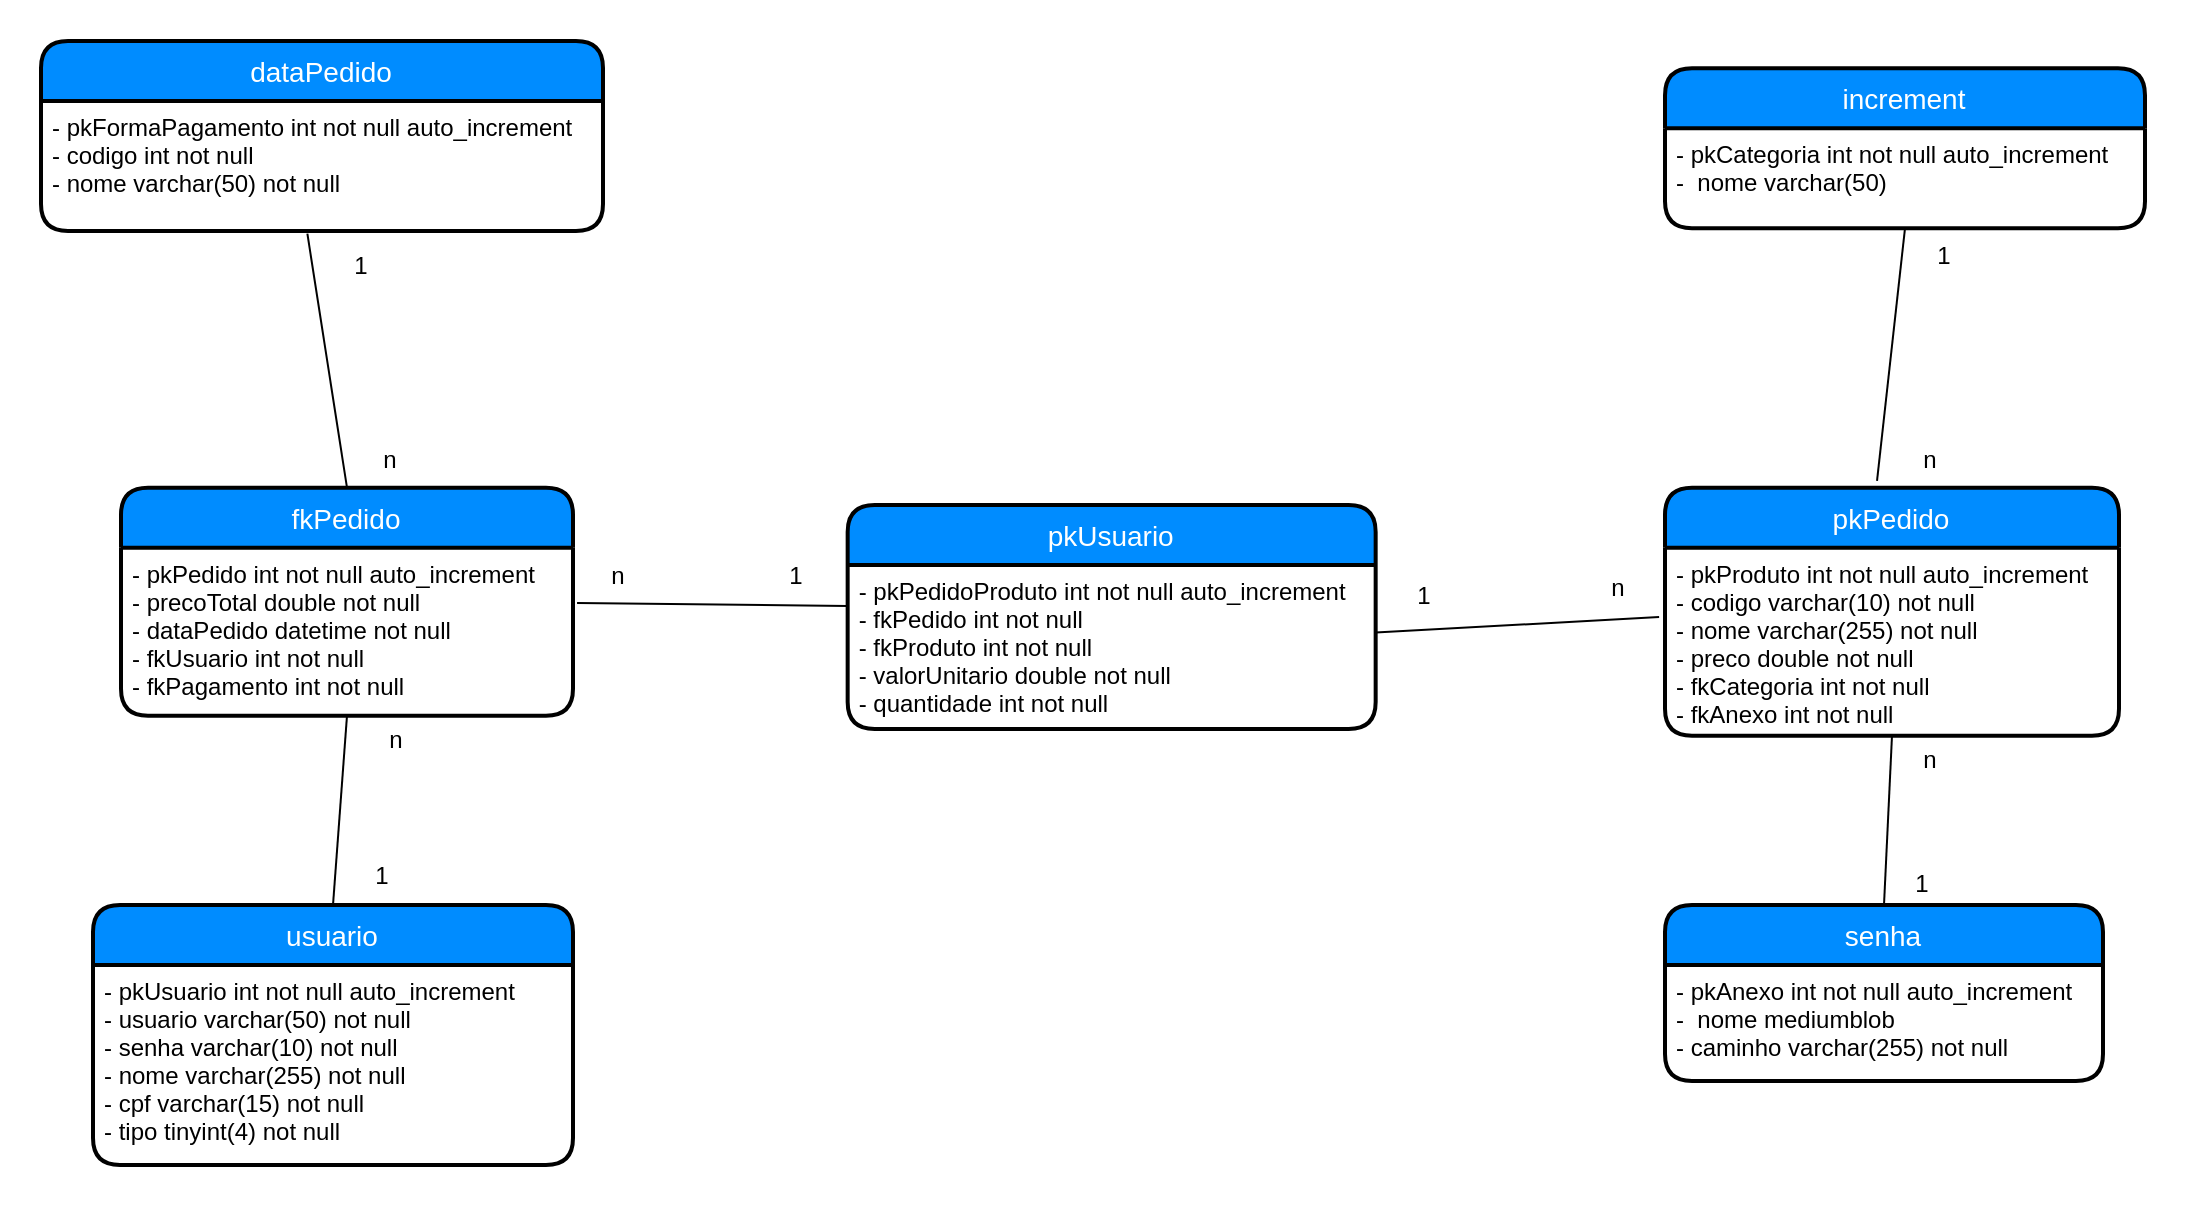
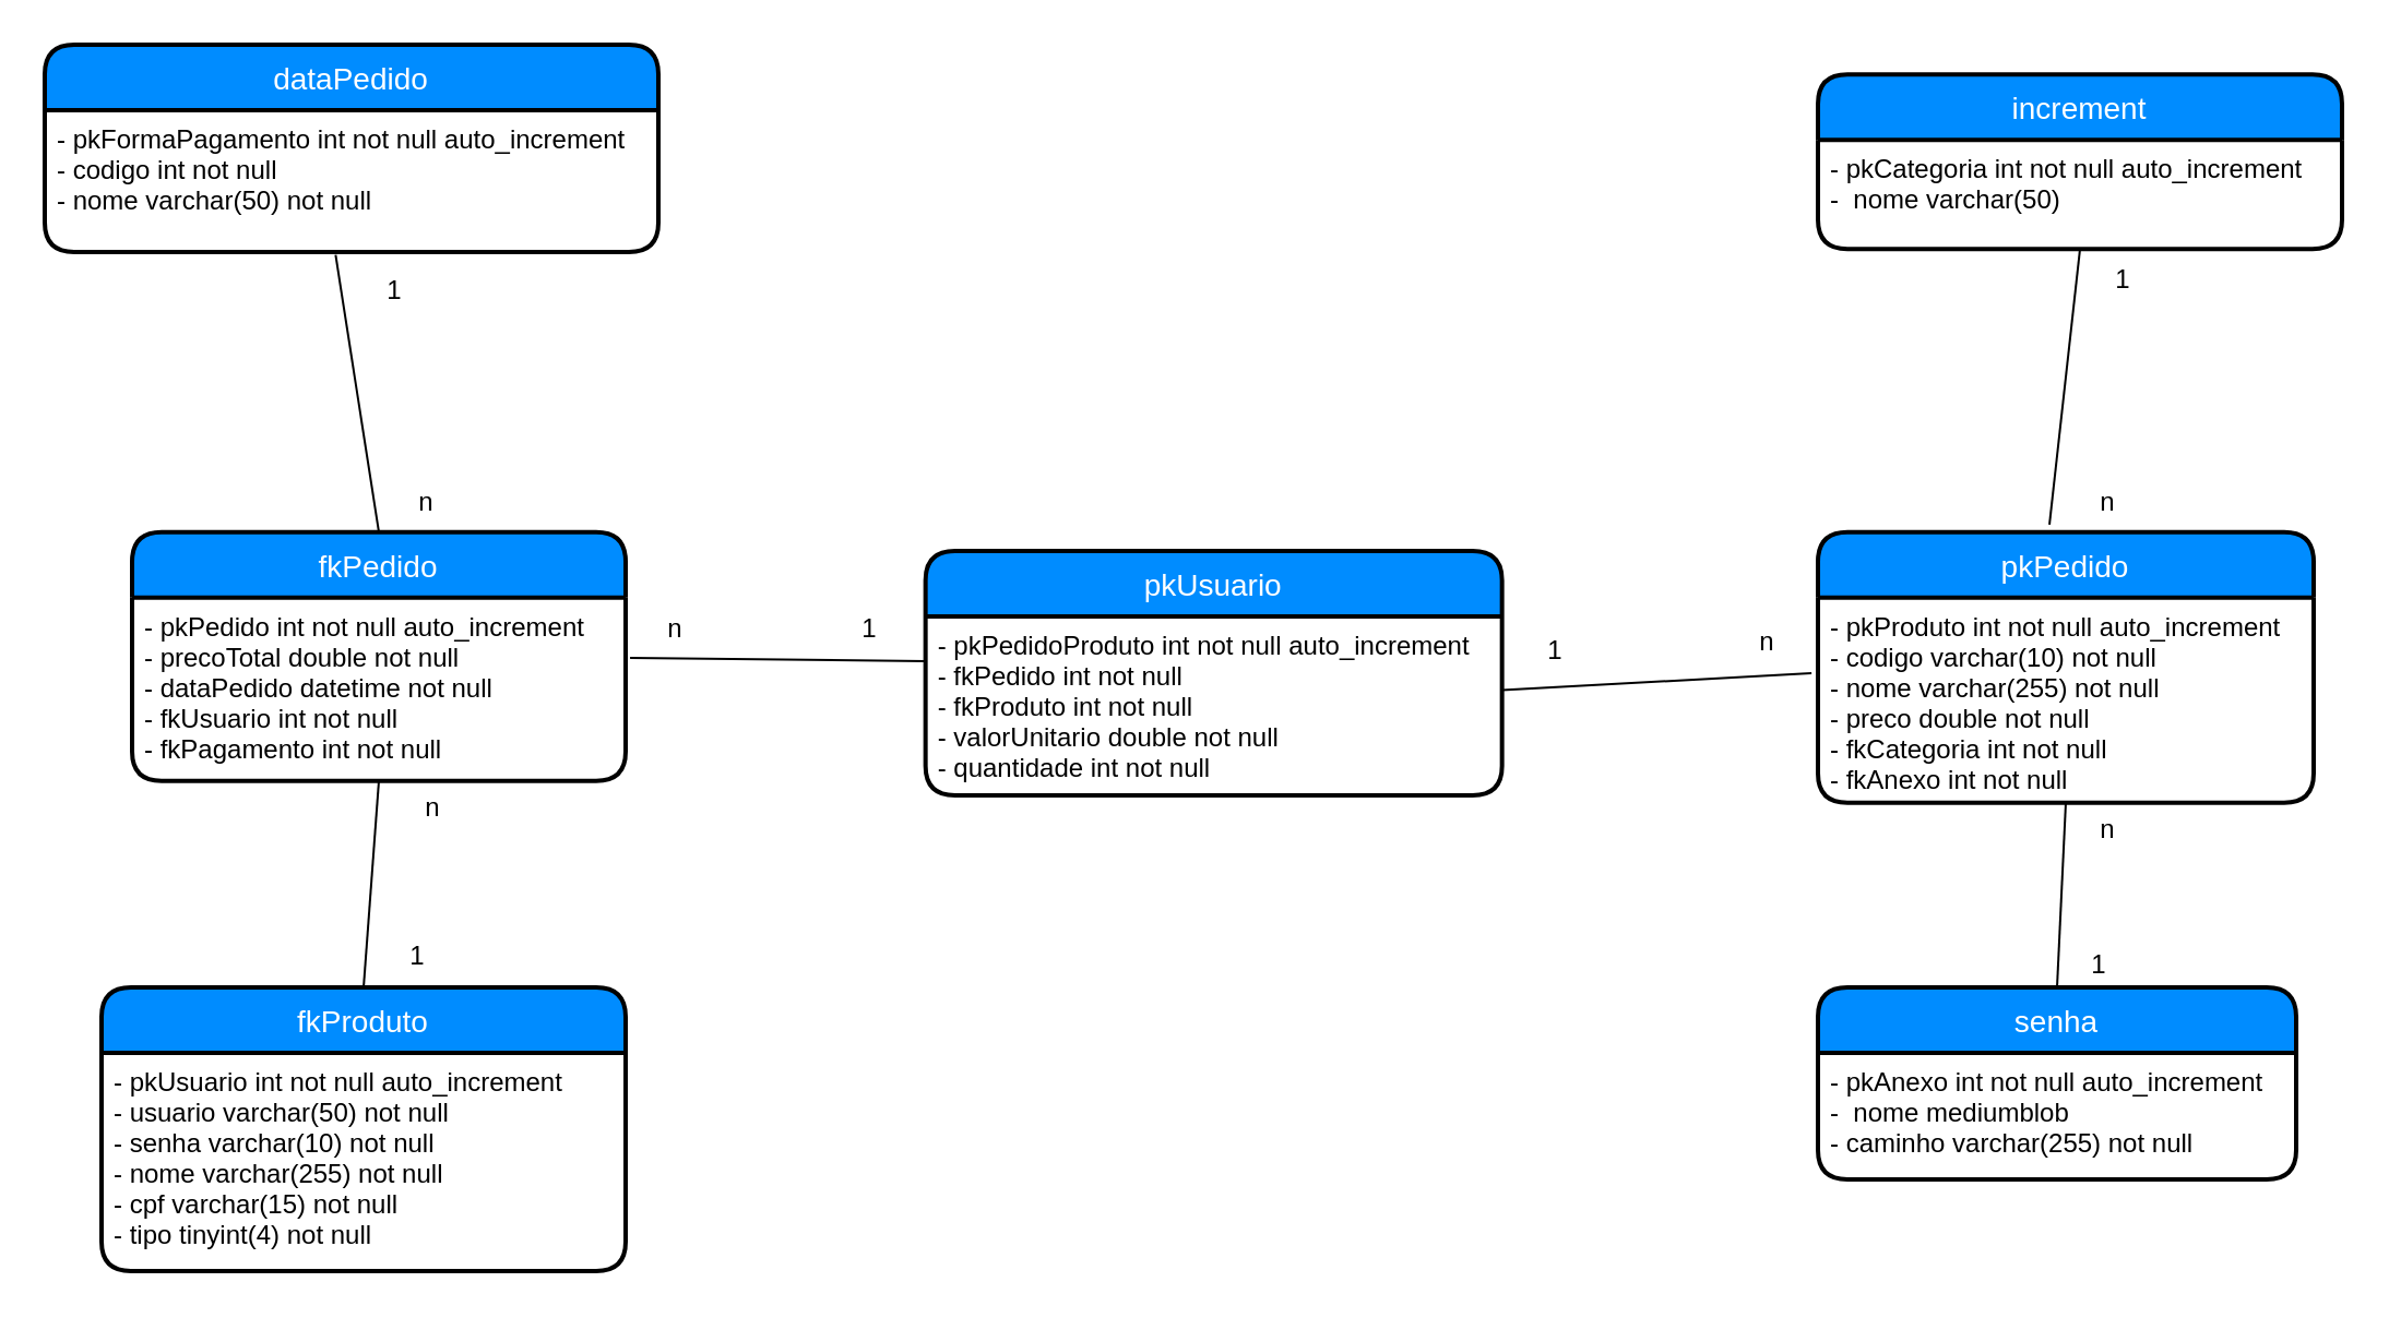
  <mxCell id="0" />
  <mxCell id="1" parent="0" />
  <mxCell id="2" value="increment" style="swimlane;childLayout=stackLayout;horizontal=1;startSize=30;horizontalStack=0;fillColor=#008cff;fontColor=#FFFFFF;rounded=1;fontSize=14;fontStyle=0;strokeWidth=2;resizeParent=0;resizeLast=1;shadow=0;dashed=0;align=center;" vertex="1" parent="1"><mxGeometry x="832" y="33.67" width="240" height="80" as="geometry" /></mxCell>
  <mxCell id="3" value="- pkCategoria int not null auto_increment&#10;-  nome varchar(50)&#10;" style="align=left;strokeColor=none;fillColor=none;spacingLeft=4;fontSize=12;verticalAlign=top;resizable=0;rotatable=0;part=1;" vertex="1" parent="2"><mxGeometry y="30" width="240" height="50" as="geometry" /></mxCell>
- <mxCell id="4" value="usuario" style="swimlane;childLayout=stackLayout;horizontal=1;startSize=30;horizontalStack=0;fillColor=#008cff;fontColor=#FFFFFF;rounded=1;fontSize=14;fontStyle=0;strokeWidth=2;resizeParent=0;resizeLast=1;shadow=0;dashed=0;align=center;" vertex="1" parent="1"><mxGeometry x="46" y="452" width="240" height="130" as="geometry"><mxRectangle x="20" y="140" width="74" height="30" as="alternateBounds" /></mxGeometry></mxCell>
+ <mxCell id="4" value="fkProduto" style="swimlane;childLayout=stackLayout;horizontal=1;startSize=30;horizontalStack=0;fillColor=#008cff;fontColor=#FFFFFF;rounded=1;fontSize=14;fontStyle=0;strokeWidth=2;resizeParent=0;resizeLast=1;shadow=0;dashed=0;align=center;" vertex="1" parent="1"><mxGeometry x="46" y="452" width="240" height="130" as="geometry"><mxRectangle x="20" y="140" width="74" height="30" as="alternateBounds" /></mxGeometry></mxCell>
  <mxCell id="5" value="- pkUsuario int not null auto_increment&#10;- usuario varchar(50) not null&#10;- senha varchar(10) not null&#10;- nome varchar(255) not null&#10;- cpf varchar(15) not null&#10;- tipo tinyint(4) not null" style="align=left;strokeColor=none;fillColor=none;spacingLeft=4;fontSize=12;verticalAlign=top;resizable=0;rotatable=0;part=1;" vertex="1" parent="4"><mxGeometry y="30" width="240" height="100" as="geometry" /></mxCell>
  <mxCell id="6" value="dataPedido" style="swimlane;childLayout=stackLayout;horizontal=1;startSize=30;horizontalStack=0;fillColor=#008cff;fontColor=#FFFFFF;rounded=1;fontSize=14;fontStyle=0;strokeWidth=2;resizeParent=0;resizeLast=1;shadow=0;dashed=0;align=center;" vertex="1" parent="1"><mxGeometry x="20" y="20" width="281" height="95" as="geometry" /></mxCell>
  <mxCell id="7" value="- pkFormaPagamento int not null auto_increment&#10;- codigo int not null&#10;- nome varchar(50) not null" style="align=left;strokeColor=none;fillColor=none;spacingLeft=4;fontSize=12;verticalAlign=top;resizable=0;rotatable=0;part=1;" vertex="1" parent="6"><mxGeometry y="30" width="281" height="65" as="geometry" /></mxCell>
  <mxCell id="8" value="senha" style="swimlane;childLayout=stackLayout;horizontal=1;startSize=30;horizontalStack=0;fillColor=#008cff;fontColor=#FFFFFF;rounded=1;fontSize=14;fontStyle=0;strokeWidth=2;resizeParent=0;resizeLast=1;shadow=0;dashed=0;align=center;" vertex="1" parent="1"><mxGeometry x="832" y="452" width="219" height="88" as="geometry" /></mxCell>
  <mxCell id="9" value="- pkAnexo int not null auto_increment&#10;-  nome mediumblob &#10;- caminho varchar(255) not null&#10;&#10;" style="align=left;strokeColor=none;fillColor=none;spacingLeft=4;fontSize=12;verticalAlign=top;resizable=0;rotatable=0;part=1;" vertex="1" parent="8"><mxGeometry y="30" width="219" height="58" as="geometry" /></mxCell>
  <mxCell id="10" value="pkPedido" style="swimlane;childLayout=stackLayout;horizontal=1;startSize=30;horizontalStack=0;fillColor=#008cff;fontColor=#FFFFFF;rounded=1;fontSize=14;fontStyle=0;strokeWidth=2;resizeParent=0;resizeLast=1;shadow=0;dashed=0;align=center;" vertex="1" parent="1"><mxGeometry x="832" y="243.33" width="227" height="124" as="geometry"><mxRectangle x="20" y="140" width="74" height="30" as="alternateBounds" /></mxGeometry></mxCell>
  <mxCell id="11" value="- pkProduto int not null auto_increment&#10;- codigo varchar(10) not null&#10;- nome varchar(255) not null&#10;- preco double not null&#10;- fkCategoria int not null&#10;- fkAnexo int not null" style="align=left;strokeColor=none;fillColor=none;spacingLeft=4;fontSize=12;verticalAlign=top;resizable=0;rotatable=0;part=1;" vertex="1" parent="10"><mxGeometry y="30" width="227" height="94" as="geometry" /></mxCell>
  <mxCell id="12" value="pkUsuario" style="swimlane;childLayout=stackLayout;horizontal=1;startSize=30;horizontalStack=0;fillColor=#008cff;fontColor=#FFFFFF;rounded=1;fontSize=14;fontStyle=0;strokeWidth=2;resizeParent=0;resizeLast=1;shadow=0;dashed=0;align=center;" vertex="1" parent="1"><mxGeometry x="423.33" y="252" width="264" height="112" as="geometry"><mxRectangle x="20" y="140" width="74" height="30" as="alternateBounds" /></mxGeometry></mxCell>
  <mxCell id="13" value="- pkPedidoProduto int not null auto_increment&#10;- fkPedido int not null&#10;- fkProduto int not null&#10;- valorUnitario double not null&#10;- quantidade int not null&#10;" style="align=left;strokeColor=none;fillColor=none;spacingLeft=4;fontSize=12;verticalAlign=top;resizable=0;rotatable=0;part=1;" vertex="1" parent="12"><mxGeometry y="30" width="264" height="82" as="geometry" /></mxCell>
  <mxCell id="14" value="fkPedido" style="swimlane;childLayout=stackLayout;horizontal=1;startSize=30;horizontalStack=0;fillColor=#008cff;fontColor=#FFFFFF;rounded=1;fontSize=14;fontStyle=0;strokeWidth=2;resizeParent=0;resizeLast=1;shadow=0;dashed=0;align=center;" vertex="1" parent="1"><mxGeometry x="60" y="243.33" width="226" height="114" as="geometry"><mxRectangle x="20" y="140" width="74" height="30" as="alternateBounds" /></mxGeometry></mxCell>
  <mxCell id="15" value="- pkPedido int not null auto_increment&#10;- precoTotal double not null&#10;- dataPedido datetime not null&#10;- fkUsuario int not null&#10;- fkPagamento int not null" style="align=left;strokeColor=none;fillColor=none;spacingLeft=4;fontSize=12;verticalAlign=top;resizable=0;rotatable=0;part=1;" vertex="1" parent="14"><mxGeometry y="30" width="226" height="84" as="geometry" /></mxCell>
  <mxCell id="16" value="" style="endArrow=none;html=1;exitX=0.5;exitY=0;exitDx=0;exitDy=0;entryX=0.5;entryY=1;entryDx=0;entryDy=0;" edge="1" parent="1" source="4" target="15"><mxGeometry width="50" height="50" relative="1" as="geometry"><mxPoint x="19" y="653" as="sourcePoint" /><mxPoint x="69" y="603" as="targetPoint" /></mxGeometry></mxCell>
  <mxCell id="17" value="" style="endArrow=none;html=1;entryX=0.474;entryY=1.021;entryDx=0;entryDy=0;entryPerimeter=0;exitX=0.5;exitY=0;exitDx=0;exitDy=0;" edge="1" parent="1" source="14" target="7"><mxGeometry width="50" height="50" relative="1" as="geometry"><mxPoint x="124" y="219" as="sourcePoint" /><mxPoint x="174" y="169" as="targetPoint" /></mxGeometry></mxCell>
  <mxCell id="18" value="" style="endArrow=none;html=1;exitX=1.009;exitY=0.329;exitDx=0;exitDy=0;exitPerimeter=0;entryX=0;entryY=0.25;entryDx=0;entryDy=0;" edge="1" parent="1" source="15" target="13"><mxGeometry width="50" height="50" relative="1" as="geometry"><mxPoint x="478" y="168" as="sourcePoint" /><mxPoint x="542" y="109" as="targetPoint" /></mxGeometry></mxCell>
  <mxCell id="19" value="" style="endArrow=none;html=1;entryX=-0.013;entryY=0.369;entryDx=0;entryDy=0;entryPerimeter=0;" edge="1" parent="1" source="13" target="11"><mxGeometry width="50" height="50" relative="1" as="geometry"><mxPoint x="688" y="188" as="sourcePoint" /><mxPoint x="738" y="138" as="targetPoint" /></mxGeometry></mxCell>
  <mxCell id="20" value="" style="endArrow=none;html=1;entryX=0.5;entryY=1;entryDx=0;entryDy=0;exitX=0.467;exitY=-0.027;exitDx=0;exitDy=0;exitPerimeter=0;" edge="1" parent="1" source="10" target="3"><mxGeometry width="50" height="50" relative="1" as="geometry"><mxPoint x="920" y="207" as="sourcePoint" /><mxPoint x="970" y="157" as="targetPoint" /></mxGeometry></mxCell>
  <mxCell id="21" value="" style="endArrow=none;html=1;entryX=0.5;entryY=1;entryDx=0;entryDy=0;exitX=0.5;exitY=0;exitDx=0;exitDy=0;" edge="1" parent="1" source="8" target="11"><mxGeometry width="50" height="50" relative="1" as="geometry"><mxPoint x="781" y="457" as="sourcePoint" /><mxPoint x="831" y="407" as="targetPoint" /></mxGeometry></mxCell>
  <mxCell id="22" value="1" style="text;html=1;align=center;verticalAlign=middle;resizable=0;points=[];autosize=1;" vertex="1" parent="1"><mxGeometry x="171" y="124" width="17" height="18" as="geometry" /></mxCell>
  <mxCell id="23" value="n" style="text;html=1;strokeColor=none;fillColor=none;align=center;verticalAlign=middle;whiteSpace=wrap;rounded=0;" vertex="1" parent="1"><mxGeometry x="175" y="220" width="40" height="20" as="geometry" /></mxCell>
  <mxCell id="24" value="1" style="text;html=1;strokeColor=none;fillColor=none;align=center;verticalAlign=middle;whiteSpace=wrap;rounded=0;" vertex="1" parent="1"><mxGeometry x="171" y="428" width="40" height="20" as="geometry" /></mxCell>
  <mxCell id="25" value="n" style="text;html=1;strokeColor=none;fillColor=none;align=center;verticalAlign=middle;whiteSpace=wrap;rounded=0;" vertex="1" parent="1"><mxGeometry x="178" y="360" width="40" height="20" as="geometry" /></mxCell>
  <mxCell id="26" value="1" style="text;html=1;strokeColor=none;fillColor=none;align=center;verticalAlign=middle;whiteSpace=wrap;rounded=0;" vertex="1" parent="1"><mxGeometry x="378" y="278" width="40" height="20" as="geometry" /></mxCell>
  <mxCell id="27" value="n" style="text;html=1;strokeColor=none;fillColor=none;align=center;verticalAlign=middle;whiteSpace=wrap;rounded=0;" vertex="1" parent="1"><mxGeometry x="289" y="278" width="40" height="20" as="geometry" /></mxCell>
  <mxCell id="28" value="1" style="text;html=1;strokeColor=none;fillColor=none;align=center;verticalAlign=middle;whiteSpace=wrap;rounded=0;" vertex="1" parent="1"><mxGeometry x="692" y="288" width="40" height="20" as="geometry" /></mxCell>
  <mxCell id="29" value="n" style="text;html=1;strokeColor=none;fillColor=none;align=center;verticalAlign=middle;whiteSpace=wrap;rounded=0;" vertex="1" parent="1"><mxGeometry x="789" y="284" width="40" height="20" as="geometry" /></mxCell>
  <mxCell id="30" value="n" style="text;html=1;strokeColor=none;fillColor=none;align=center;verticalAlign=middle;whiteSpace=wrap;rounded=0;" vertex="1" parent="1"><mxGeometry x="945" y="220" width="40" height="20" as="geometry" /></mxCell>
  <mxCell id="31" value="1" style="text;html=1;strokeColor=none;fillColor=none;align=center;verticalAlign=middle;whiteSpace=wrap;rounded=0;" vertex="1" parent="1"><mxGeometry x="952" y="118" width="40" height="20" as="geometry" /></mxCell>
  <mxCell id="32" value="n" style="text;html=1;strokeColor=none;fillColor=none;align=center;verticalAlign=middle;whiteSpace=wrap;rounded=0;" vertex="1" parent="1"><mxGeometry x="945" y="370" width="40" height="20" as="geometry" /></mxCell>
  <mxCell id="33" value="1" style="text;html=1;strokeColor=none;fillColor=none;align=center;verticalAlign=middle;whiteSpace=wrap;rounded=0;" vertex="1" parent="1"><mxGeometry x="941" y="432" width="40" height="20" as="geometry" /></mxCell>
